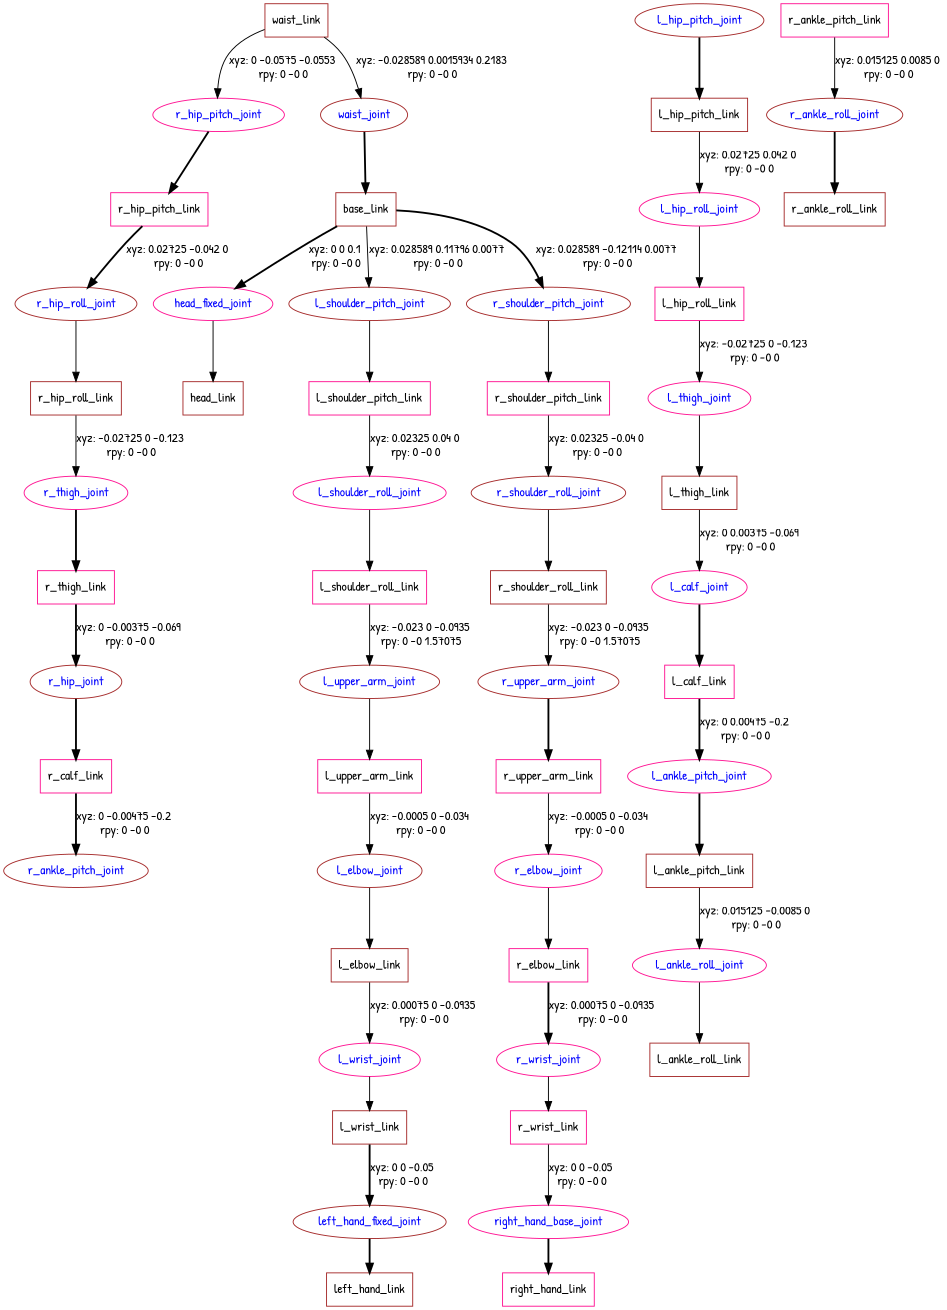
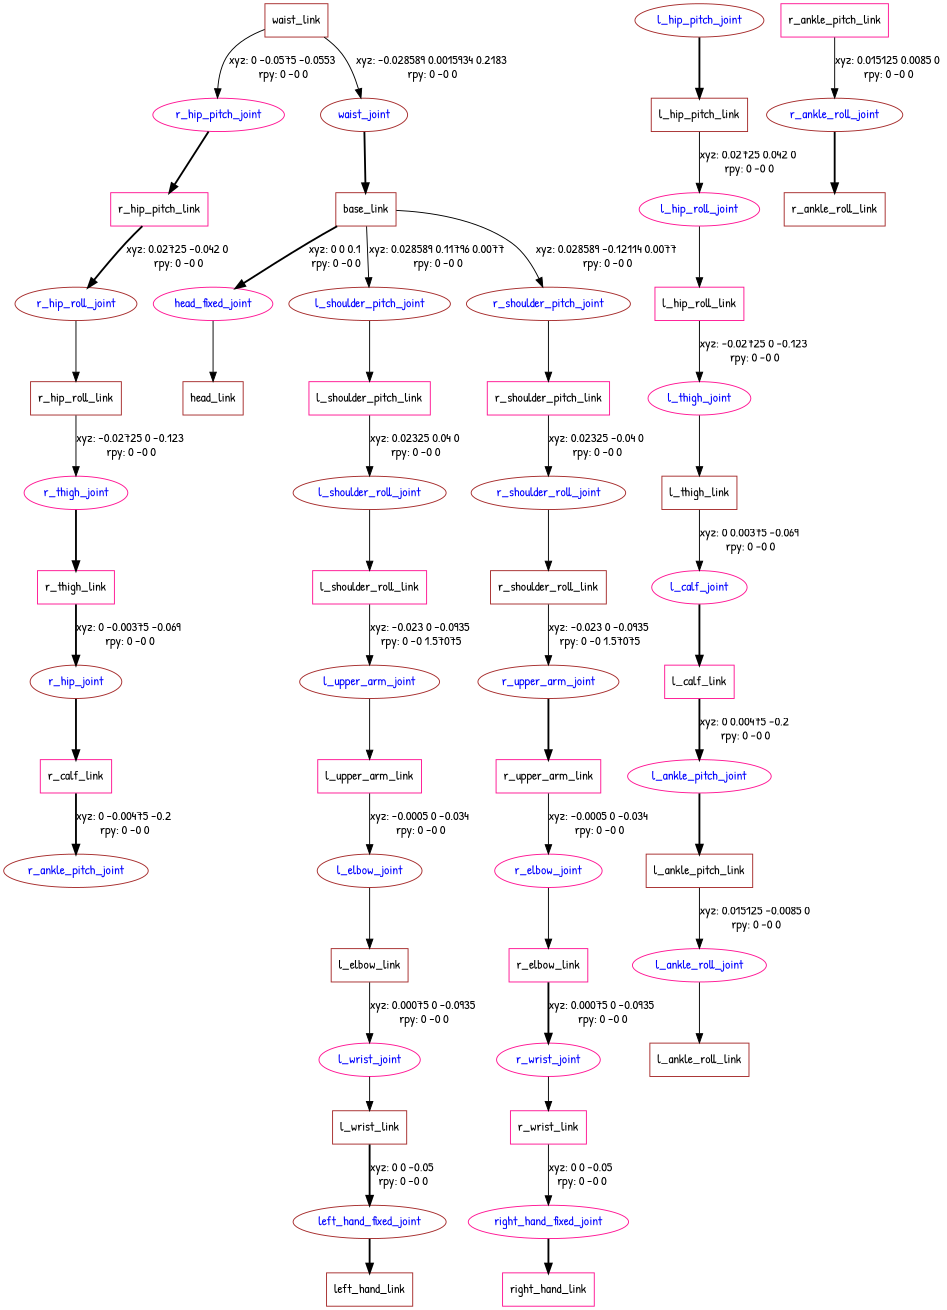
  digraph {
    fontname="Patrick Hand"
    node [color=brown fontname="Patrick Hand" shape=box]
    edge [fontname="Patrick Hand" style=solid]
    n1 [label=waist_link]
    r_hip_pitch_joint [color=deeppink fontcolor=blue shape=ellipse]
    waist_joint [fontcolor=blue shape=ellipse]
    l_hip_pitch_joint [fontcolor=blue shape=ellipse]
    n5 [label=l_hip_pitch_link]
    n6 [color=deeppink label=r_hip_pitch_link]
    n7 [label=base_link]
    l_hip_roll_joint [color=deeppink fontcolor=blue shape=ellipse]
    n9 [color=deeppink label=l_hip_roll_link]
    l_thigh_joint [color=deeppink fontcolor=blue shape=ellipse]
    n11 [label=l_thigh_link]
    l_calf_joint [color=deeppink fontcolor=blue shape=ellipse]
    n13 [color=deeppink label=l_calf_link]
    l_ankle_pitch_joint [color=deeppink fontcolor=blue shape=ellipse]
    n15 [label=l_ankle_pitch_link]
    l_ankle_roll_joint [color=deeppink fontcolor=blue shape=ellipse]
    n17 [label=l_ankle_roll_link]
    r_hip_roll_joint [fontcolor=blue shape=ellipse]
    n19 [label=r_hip_roll_link]
    r_thigh_joint [color=deeppink fontcolor=blue shape=ellipse]
    n21 [color=deeppink label=r_thigh_link]
    n22 [fontcolor=blue label=r_hip_joint shape=ellipse]
    n23 [color=deeppink label=r_calf_link]
    r_ankle_pitch_joint [fontcolor=blue shape=ellipse]
    n25 [color=deeppink label=r_ankle_pitch_link]
    r_ankle_roll_joint [fontcolor=blue shape=ellipse]
    n27 [label=r_ankle_roll_link]
    head_fixed_joint [color=deeppink fontcolor=blue shape=ellipse]
    l_shoulder_pitch_joint [fontcolor=blue shape=ellipse]
    r_shoulder_pitch_joint [fontcolor=blue shape=ellipse]
    n31 [label=head_link]
    n32 [color=deeppink label=l_shoulder_pitch_link]
    n33 [color=deeppink label=r_shoulder_pitch_link]
-   l_shoulder_roll_joint [color=deeppink fontcolor=blue shape=ellipse]
+   l_shoulder_roll_joint [fontcolor=blue shape=ellipse]
    n35 [color=deeppink label=l_shoulder_roll_link]
    l_upper_arm_joint [fontcolor=blue shape=ellipse]
    n37 [color=deeppink label=l_upper_arm_link]
    l_elbow_joint [fontcolor=blue shape=ellipse]
    n39 [label=l_elbow_link]
    l_wrist_joint [color=deeppink fontcolor=blue shape=ellipse]
    n41 [label=l_wrist_link]
    left_hand_fixed_joint [fontcolor=blue shape=ellipse]
    n43 [label=left_hand_link]
    r_shoulder_roll_joint [fontcolor=blue shape=ellipse]
    n45 [label=r_shoulder_roll_link]
    r_upper_arm_joint [fontcolor=blue shape=ellipse]
    n47 [color=deeppink label=r_upper_arm_link]
    r_elbow_joint [color=deeppink fontcolor=blue shape=ellipse]
    n49 [color=deeppink label=r_elbow_link]
    r_wrist_joint [color=deeppink fontcolor=blue shape=ellipse]
    n51 [color=deeppink label=r_wrist_link]
-   right_hand_fixed_joint [color=deeppink fontcolor=blue shape=ellipse label=right_hand_base_joint]
+   right_hand_fixed_joint [color=deeppink fontcolor=blue shape=ellipse]
    n53 [color=deeppink label=right_hand_link]
    n1 -> r_hip_pitch_joint [label="xyz: 0 -0.0575 -0.0553 \nrpy: 0 -0 0"]
    n1 -> waist_joint [label="xyz: -0.028589 0.0015934 0.2183 \nrpy: 0 -0 0"]
    r_hip_pitch_joint -> n6 [style=bold]
    waist_joint -> n7 [style=bold]
    l_hip_pitch_joint -> n5 [style=bold]
    n5 -> l_hip_roll_joint [label="xyz: 0.02725 0.042 0 \nrpy: 0 -0 0"]
    n6 -> r_hip_roll_joint [label="xyz: 0.02725 -0.042 0 \nrpy: 0 -0 0" style=bold]
    n7 -> head_fixed_joint [label="xyz: 0 0 0.1 \nrpy: 0 -0 0" style=bold]
    n7 -> l_shoulder_pitch_joint [label="xyz: 0.028589 0.11796 0.0077 \nrpy: 0 -0 0"]
-   n7 -> r_shoulder_pitch_joint [label="xyz: 0.028589 -0.12114 0.0077 \nrpy: 0 -0 0" style=bold]
+   n7 -> r_shoulder_pitch_joint [label="xyz: 0.028589 -0.12114 0.0077 \nrpy: 0 -0 0"]
    l_hip_roll_joint -> n9
    n9 -> l_thigh_joint [label="xyz: -0.02725 0 -0.123 \nrpy: 0 -0 0"]
    l_thigh_joint -> n11
    n11 -> l_calf_joint [label="xyz: 0 0.00375 -0.069 \nrpy: 0 -0 0"]
    l_calf_joint -> n13 [style=bold]
    n13 -> l_ankle_pitch_joint [label="xyz: 0 0.00475 -0.2 \nrpy: 0 -0 0" style=bold]
    l_ankle_pitch_joint -> n15 [style=bold]
    n15 -> l_ankle_roll_joint [label="xyz: 0.015125 -0.0085 0 \nrpy: 0 -0 0"]
    l_ankle_roll_joint -> n17
    r_hip_roll_joint -> n19
    n19 -> r_thigh_joint [label="xyz: -0.02725 0 -0.123 \nrpy: 0 -0 0"]
    r_thigh_joint -> n21 [style=bold]
    n21 -> n22 [label="xyz: 0 -0.00375 -0.069 \nrpy: 0 -0 0" style=bold]
    n22 -> n23 [style=bold]
    n23 -> r_ankle_pitch_joint [label="xyz: 0 -0.00475 -0.2 \nrpy: 0 -0 0" style=bold]
    n25 -> r_ankle_roll_joint [label="xyz: 0.015125 0.0085 0 \nrpy: 0 -0 0"]
    r_ankle_roll_joint -> n27 [style=bold]
    head_fixed_joint -> n31
    l_shoulder_pitch_joint -> n32
    r_shoulder_pitch_joint -> n33
    n32 -> l_shoulder_roll_joint [label="xyz: 0.02325 0.04 0 \nrpy: 0 -0 0"]
    n33 -> r_shoulder_roll_joint [label="xyz: 0.02325 -0.04 0 \nrpy: 0 -0 0"]
    l_shoulder_roll_joint -> n35
    n35 -> l_upper_arm_joint [label="xyz: -0.023 0 -0.0935 \nrpy: 0 -0 1.57075"]
    l_upper_arm_joint -> n37
    n37 -> l_elbow_joint [label="xyz: -0.0005 0 -0.034 \nrpy: 0 -0 0"]
    l_elbow_joint -> n39
    n39 -> l_wrist_joint [label="xyz: 0.00075 0 -0.0935 \nrpy: 0 -0 0"]
    l_wrist_joint -> n41
    n41 -> left_hand_fixed_joint [label="xyz: 0 0 -0.05 \nrpy: 0 -0 0" style=bold]
    left_hand_fixed_joint -> n43 [style=bold]
    r_shoulder_roll_joint -> n45
    n45 -> r_upper_arm_joint [label="xyz: -0.023 0 -0.0935 \nrpy: 0 -0 1.57075"]
    r_upper_arm_joint -> n47 [style=bold]
    n47 -> r_elbow_joint [label="xyz: -0.0005 0 -0.034 \nrpy: 0 -0 0"]
    r_elbow_joint -> n49
    n49 -> r_wrist_joint [label="xyz: 0.00075 0 -0.0935 \nrpy: 0 -0 0" style=bold]
    r_wrist_joint -> n51
    n51 -> right_hand_fixed_joint [label="xyz: 0 0 -0.05 \nrpy: 0 -0 0"]
    right_hand_fixed_joint -> n53 [style=bold]
  }
